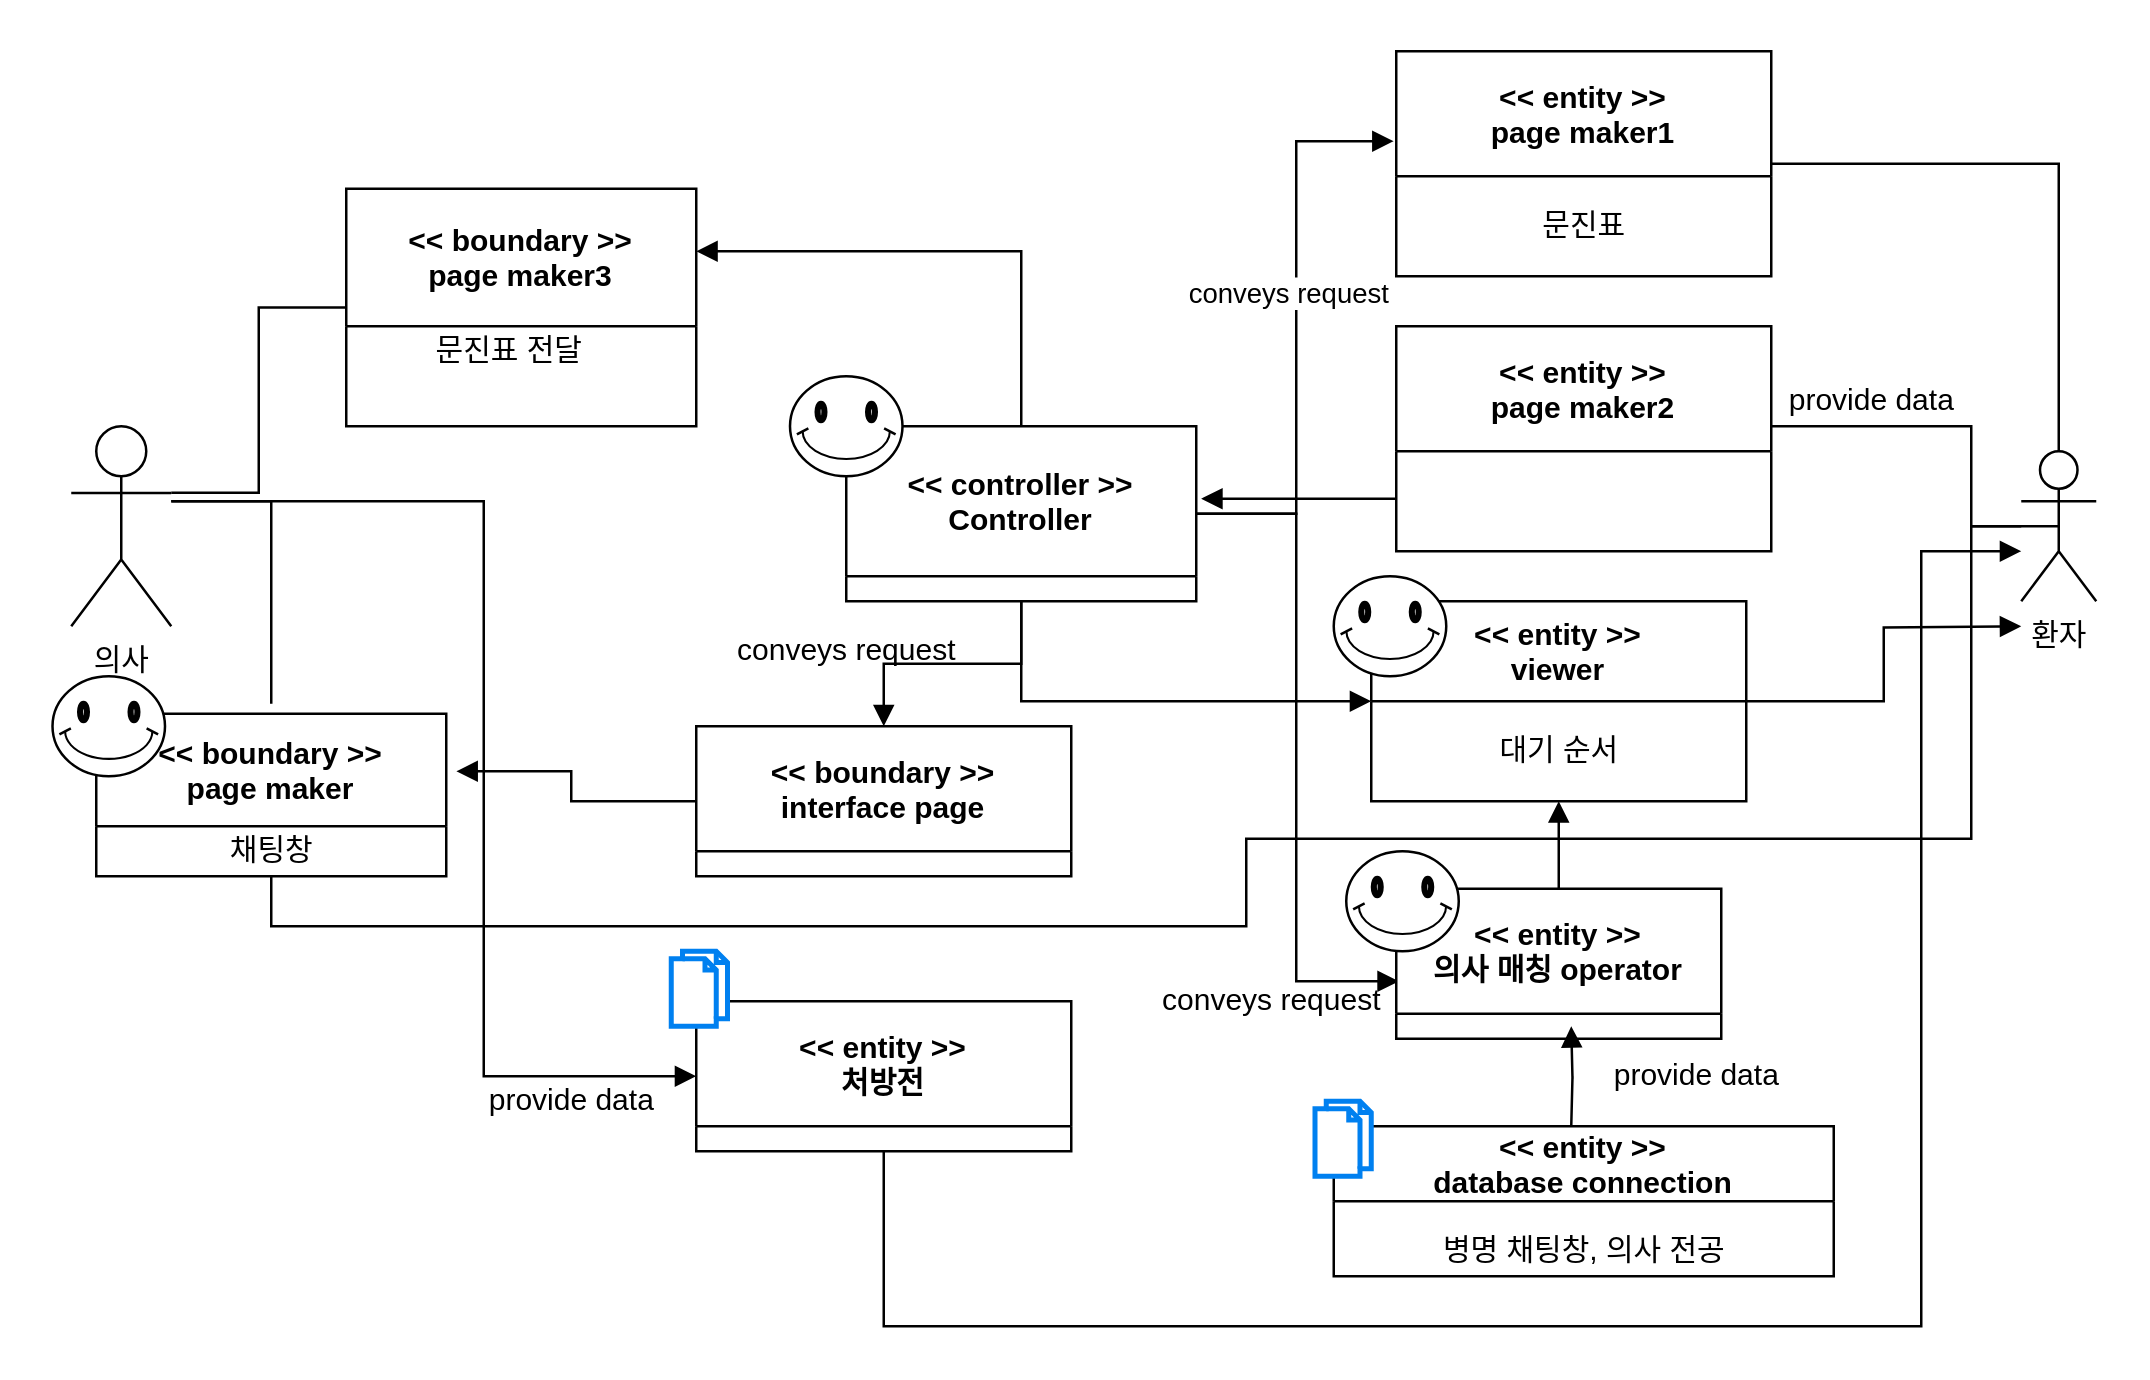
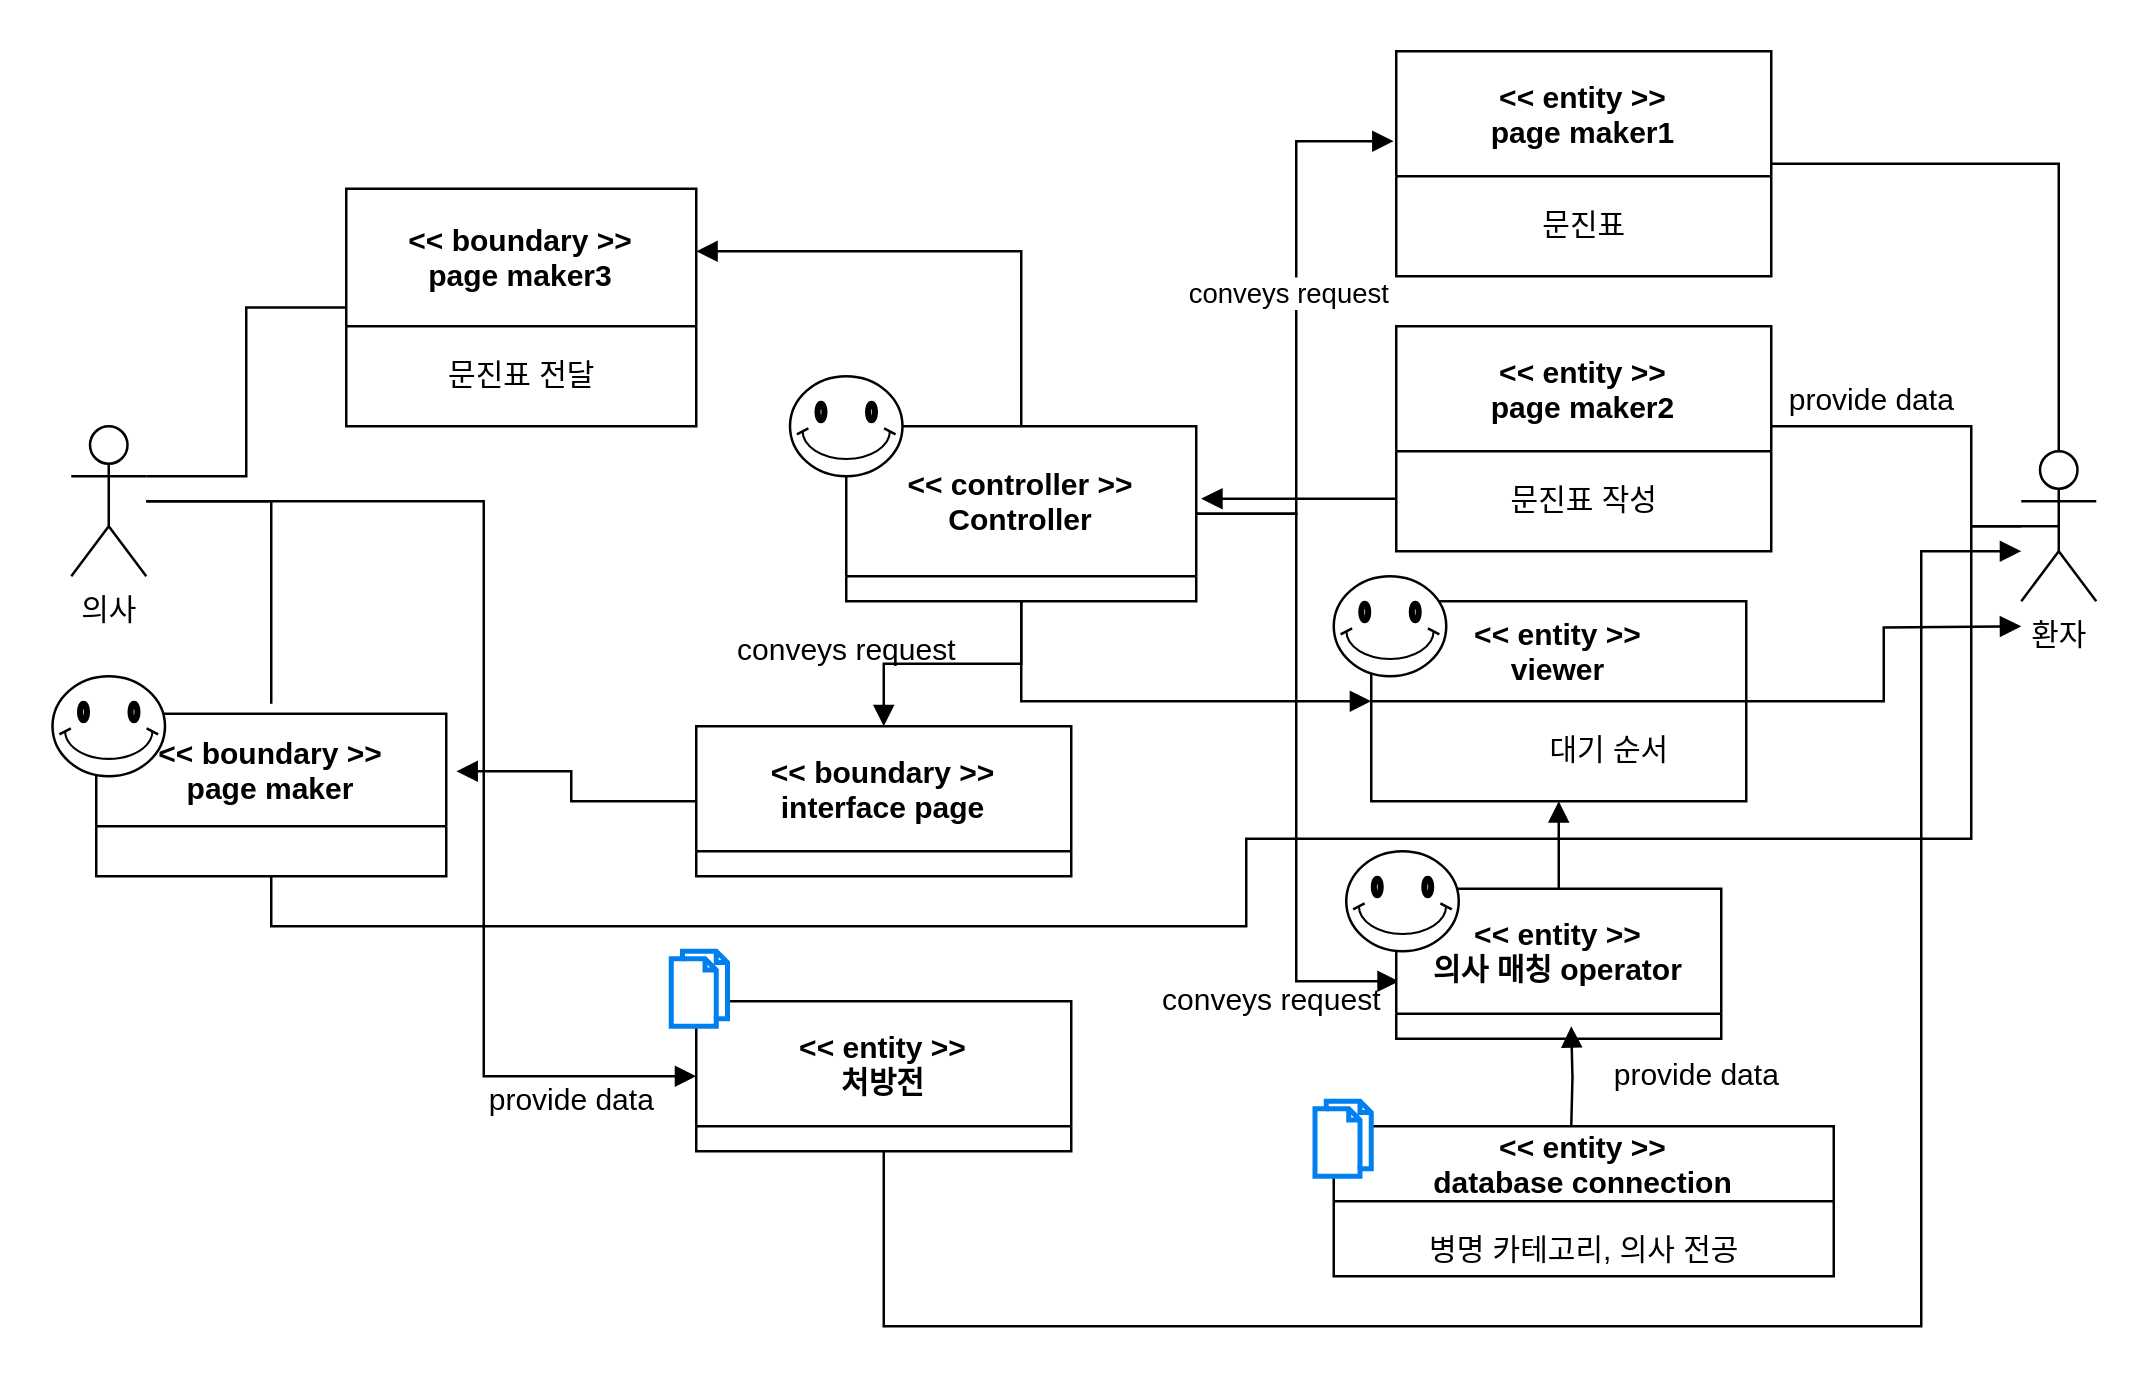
  <mxCell id="0" />
  <mxCell id="1" parent="0" />
  <mxCell id="2" style="edgeStyle=orthogonalEdgeStyle;rounded=0;orthogonalLoop=1;jettySize=auto;html=1;endArrow=none;endFill=0;" edge="1" parent="1" source="4"><mxGeometry relative="1" as="geometry"><mxPoint x="108" y="281" as="targetPoint" /><Array as="points"><mxPoint x="108" y="200" /><mxPoint x="108" y="281" /></Array></mxGeometry></mxCell>
  <mxCell id="3" style="edgeStyle=orthogonalEdgeStyle;rounded=0;orthogonalLoop=1;jettySize=auto;html=1;endArrow=block;endFill=1;entryX=0;entryY=0.5;entryDx=0;entryDy=0;" edge="1" parent="1" source="4" target="29"><mxGeometry relative="1" as="geometry"><mxPoint x="298" y="440" as="targetPoint" /><Array as="points"><mxPoint x="193" y="200" /><mxPoint x="193" y="430" /></Array></mxGeometry></mxCell>
- <mxCell id="4" value="의사" style="shape=umlActor;verticalLabelPosition=bottom;verticalAlign=top;html=1;outlineConnect=0;" vertex="1" parent="1"><mxGeometry x="28" y="170" width="40" height="80" as="geometry" /></mxCell>
+ <mxCell id="4" value="의사" style="shape=umlActor;verticalLabelPosition=bottom;verticalAlign=top;html=1;outlineConnect=0;" vertex="1" parent="1"><mxGeometry x="28" y="170" width="30" height="60" as="geometry" /></mxCell>
  <mxCell id="5" style="edgeStyle=orthogonalEdgeStyle;rounded=0;orthogonalLoop=1;jettySize=auto;html=1;exitX=0.5;exitY=0.5;exitDx=0;exitDy=0;exitPerimeter=0;endArrow=block;endFill=1;" edge="1" parent="1" source="7"><mxGeometry relative="1" as="geometry"><mxPoint x="698" y="170" as="targetPoint" /><Array as="points"><mxPoint x="788" y="210" /><mxPoint x="788" y="170" /></Array></mxGeometry></mxCell>
  <mxCell id="6" style="edgeStyle=orthogonalEdgeStyle;rounded=0;orthogonalLoop=1;jettySize=auto;html=1;endArrow=none;endFill=0;entryX=0.5;entryY=1;entryDx=0;entryDy=0;" edge="1" parent="1" source="7" target="38"><mxGeometry relative="1" as="geometry"><mxPoint x="478" y="340" as="targetPoint" /><Array as="points"><mxPoint x="788" y="210" /><mxPoint x="788" y="335" /><mxPoint x="498" y="335" /><mxPoint x="498" y="370" /><mxPoint x="108" y="370" /></Array></mxGeometry></mxCell>
  <mxCell id="7" value="환자" style="shape=umlActor;verticalLabelPosition=bottom;verticalAlign=top;html=1;outlineConnect=0;" vertex="1" parent="1"><mxGeometry x="808" y="180" width="30" height="60" as="geometry" /></mxCell>
  <mxCell id="8" style="edgeStyle=orthogonalEdgeStyle;rounded=0;orthogonalLoop=1;jettySize=auto;html=1;endArrow=block;endFill=1;" edge="1" parent="1" source="14" target="46"><mxGeometry relative="1" as="geometry"><Array as="points"><mxPoint x="408" y="100" /></Array></mxGeometry></mxCell>
  <mxCell id="9" style="edgeStyle=orthogonalEdgeStyle;rounded=0;orthogonalLoop=1;jettySize=auto;html=1;entryX=0;entryY=0.5;entryDx=0;entryDy=0;endArrow=block;endFill=1;startArrow=none;exitX=0.5;exitY=1;exitDx=0;exitDy=0;" edge="1" parent="1" source="14" target="23"><mxGeometry relative="1" as="geometry"><mxPoint x="508" y="260" as="sourcePoint" /></mxGeometry></mxCell>
  <mxCell id="10" style="edgeStyle=orthogonalEdgeStyle;rounded=0;orthogonalLoop=1;jettySize=auto;html=1;exitX=0.5;exitY=1;exitDx=0;exitDy=0;endArrow=block;endFill=1;" edge="1" parent="1" source="14" target="27"><mxGeometry relative="1" as="geometry" /></mxCell>
  <mxCell id="11" style="edgeStyle=orthogonalEdgeStyle;rounded=0;orthogonalLoop=1;jettySize=auto;html=1;entryX=-0.007;entryY=0.4;entryDx=0;entryDy=0;entryPerimeter=0;endArrow=block;endFill=1;" edge="1" parent="1" source="14" target="33"><mxGeometry relative="1" as="geometry" /></mxCell>
  <mxCell id="12" value="conveys request" style="edgeLabel;html=1;align=center;verticalAlign=middle;resizable=0;points=[];" vertex="1" connectable="0" parent="11"><mxGeometry x="0.132" y="4" relative="1" as="geometry"><mxPoint as="offset" /></mxGeometry></mxCell>
  <mxCell id="13" style="edgeStyle=orthogonalEdgeStyle;rounded=0;orthogonalLoop=1;jettySize=auto;html=1;entryX=0.008;entryY=0.617;entryDx=0;entryDy=0;endArrow=block;endFill=1;entryPerimeter=0;" edge="1" parent="1" source="14" target="17"><mxGeometry relative="1" as="geometry" /></mxCell>
  <mxCell id="14" value="&lt;&lt; controller &gt;&gt;&#10;Controller" style="swimlane;startSize=60;" vertex="1" parent="1"><mxGeometry x="338" y="170" width="140" height="70" as="geometry" /></mxCell>
  <mxCell id="15" value="" style="verticalLabelPosition=bottom;verticalAlign=top;html=1;shape=mxgraph.basic.smiley" vertex="1" parent="14"><mxGeometry x="-22.5" y="-20" width="45" height="40" as="geometry" /></mxCell>
  <mxCell id="16" style="edgeStyle=orthogonalEdgeStyle;rounded=0;orthogonalLoop=1;jettySize=auto;html=1;entryX=0.5;entryY=1;entryDx=0;entryDy=0;endArrow=block;endFill=1;" edge="1" parent="1" source="17" target="23"><mxGeometry relative="1" as="geometry" /></mxCell>
  <mxCell id="17" value="&lt;&lt; entity &gt;&gt;&#10;의사 매칭 operator" style="swimlane;startSize=50;" vertex="1" parent="1"><mxGeometry x="558" y="355" width="130" height="60" as="geometry" /></mxCell>
  <mxCell id="18" value="" style="verticalLabelPosition=bottom;verticalAlign=top;html=1;shape=mxgraph.basic.smiley" vertex="1" parent="17"><mxGeometry x="-20" y="-15" width="45" height="40" as="geometry" /></mxCell>
  <mxCell id="19" style="edgeStyle=orthogonalEdgeStyle;rounded=0;orthogonalLoop=1;jettySize=auto;html=1;endArrow=block;endFill=1;entryX=1.014;entryY=0.414;entryDx=0;entryDy=0;entryPerimeter=0;" edge="1" parent="1" source="20" target="14"><mxGeometry relative="1" as="geometry"><mxPoint x="588" y="20" as="targetPoint" /><Array as="points"><mxPoint x="518" y="199" /><mxPoint x="518" y="199" /></Array></mxGeometry></mxCell>
  <mxCell id="20" value="&lt;&lt; entity &gt;&gt;&#10;page maker2" style="swimlane;startSize=50;" vertex="1" parent="1"><mxGeometry x="558" y="130" width="150" height="90" as="geometry" /></mxCell>
+ <mxCell id="21" value="문진표 작성" style="text;html=1;align=center;verticalAlign=middle;resizable=0;points=[];autosize=1;strokeColor=none;" vertex="1" parent="20"><mxGeometry x="40" y="60" width="70" height="20" as="geometry" /></mxCell>
  <mxCell id="22" style="edgeStyle=orthogonalEdgeStyle;rounded=0;orthogonalLoop=1;jettySize=auto;html=1;endArrow=block;endFill=1;" edge="1" parent="1" source="23"><mxGeometry relative="1" as="geometry"><mxPoint x="808" y="250" as="targetPoint" /></mxGeometry></mxCell>
  <mxCell id="23" value="&lt;&lt; entity &gt;&gt;&#10;viewer" style="swimlane;startSize=40;" vertex="1" parent="1"><mxGeometry x="548" y="240" width="150" height="80" as="geometry" /></mxCell>
- <mxCell id="24" value="대기 순서" style="text;html=1;align=center;verticalAlign=middle;resizable=0;points=[];autosize=1;strokeColor=none;" vertex="1" parent="23"><mxGeometry x="45" y="50" width="60" height="20" as="geometry" /></mxCell>
+ <mxCell id="24" value="대기 순서" style="text;html=1;align=center;verticalAlign=middle;resizable=0;points=[];autosize=1;strokeColor=none;" vertex="1" parent="23"><mxGeometry x="65" y="50" width="60" height="20" as="geometry" /></mxCell>
  <mxCell id="25" value="" style="verticalLabelPosition=bottom;verticalAlign=top;html=1;shape=mxgraph.basic.smiley" vertex="1" parent="23"><mxGeometry x="-15" y="-10" width="45" height="40" as="geometry" /></mxCell>
  <mxCell id="26" style="edgeStyle=orthogonalEdgeStyle;rounded=0;orthogonalLoop=1;jettySize=auto;html=1;entryX=1.029;entryY=0.354;entryDx=0;entryDy=0;entryPerimeter=0;endArrow=block;endFill=1;" edge="1" parent="1" source="27" target="38"><mxGeometry relative="1" as="geometry" /></mxCell>
  <mxCell id="27" value="&lt;&lt; boundary &gt;&gt;&#10;interface page" style="swimlane;startSize=50;" vertex="1" parent="1"><mxGeometry x="278" y="290" width="150" height="60" as="geometry" /></mxCell>
  <mxCell id="28" style="edgeStyle=orthogonalEdgeStyle;rounded=0;orthogonalLoop=1;jettySize=auto;html=1;endArrow=block;endFill=1;" edge="1" parent="1" source="29" target="7"><mxGeometry relative="1" as="geometry"><mxPoint x="798" y="260" as="targetPoint" /><Array as="points"><mxPoint x="353" y="530" /><mxPoint x="768" y="530" /><mxPoint x="768" y="220" /></Array></mxGeometry></mxCell>
  <mxCell id="29" value="&lt;&lt; entity &gt;&gt;&#10;처방전" style="swimlane;startSize=50;" vertex="1" parent="1"><mxGeometry x="278" y="400" width="150" height="60" as="geometry" /></mxCell>
  <mxCell id="30" value="" style="html=1;verticalLabelPosition=bottom;align=center;labelBackgroundColor=#ffffff;verticalAlign=top;strokeWidth=2;strokeColor=#0080F0;shadow=0;dashed=0;shape=mxgraph.ios7.icons.documents;" vertex="1" parent="29"><mxGeometry x="-10" y="-20" width="22.5" height="30" as="geometry" /></mxCell>
  <mxCell id="31" value="provide data" style="text;html=1;align=center;verticalAlign=middle;resizable=0;points=[];autosize=1;strokeColor=none;" vertex="1" parent="1"><mxGeometry x="708" y="150" width="80" height="20" as="geometry" /></mxCell>
  <mxCell id="32" style="edgeStyle=orthogonalEdgeStyle;rounded=0;orthogonalLoop=1;jettySize=auto;html=1;endArrow=none;endFill=0;" edge="1" parent="1" source="33" target="7"><mxGeometry relative="1" as="geometry" /></mxCell>
  <mxCell id="33" value="&lt;&lt; entity &gt;&gt;&#10;page maker1" style="swimlane;startSize=50;" vertex="1" parent="1"><mxGeometry x="558" y="20" width="150" height="90" as="geometry" /></mxCell>
  <mxCell id="34" value="문진표" style="text;html=1;align=center;verticalAlign=middle;resizable=0;points=[];autosize=1;strokeColor=none;" vertex="1" parent="33"><mxGeometry x="50" y="60" width="50" height="20" as="geometry" /></mxCell>
  <mxCell id="35" style="edgeStyle=orthogonalEdgeStyle;rounded=0;orthogonalLoop=1;jettySize=auto;html=1;endArrow=block;endFill=1;" edge="1" parent="1"><mxGeometry relative="1" as="geometry"><mxPoint x="628" y="410" as="targetPoint" /><mxPoint x="628" y="450" as="sourcePoint" /></mxGeometry></mxCell>
  <mxCell id="36" value="&lt;&lt; entity &gt;&gt;&#10;database connection" style="swimlane;startSize=30;" vertex="1" parent="1"><mxGeometry x="533" y="450" width="200" height="60" as="geometry" /></mxCell>
- <mxCell id="37" value="병명 채팅창, 의사 전공" style="text;html=1;align=center;verticalAlign=middle;resizable=0;points=[];autosize=1;strokeColor=none;" vertex="1" parent="36"><mxGeometry x="35" y="40" width="130" height="20" as="geometry" /></mxCell>
+ <mxCell id="37" value="병명 카테고리, 의사 전공" style="text;html=1;align=center;verticalAlign=middle;resizable=0;points=[];autosize=1;strokeColor=none;" vertex="1" parent="36"><mxGeometry x="35" y="40" width="130" height="20" as="geometry" /></mxCell>
  <mxCell id="38" value="&lt;&lt; boundary &gt;&gt;&#10;page maker" style="swimlane;startSize=45;" vertex="1" parent="1"><mxGeometry x="38" y="285" width="140" height="65" as="geometry" /></mxCell>
- <mxCell id="39" value="채팅창" style="text;html=1;align=center;verticalAlign=middle;resizable=0;points=[];autosize=1;strokeColor=none;" vertex="1" parent="38"><mxGeometry x="45" y="45" width="50" height="20" as="geometry" /></mxCell>
  <mxCell id="40" value="" style="verticalLabelPosition=bottom;verticalAlign=top;html=1;shape=mxgraph.basic.smiley" vertex="1" parent="38"><mxGeometry x="-17.5" y="-15" width="45" height="40" as="geometry" /></mxCell>
  <mxCell id="41" value="conveys request" style="text;html=1;align=center;verticalAlign=middle;resizable=0;points=[];autosize=1;strokeColor=none;" vertex="1" parent="1"><mxGeometry x="288" y="250" width="100" height="20" as="geometry" /></mxCell>
  <mxCell id="42" value="provide data" style="text;html=1;align=center;verticalAlign=middle;resizable=0;points=[];autosize=1;strokeColor=none;" vertex="1" parent="1"><mxGeometry x="188" y="430" width="80" height="20" as="geometry" /></mxCell>
  <mxCell id="43" value="conveys request" style="text;html=1;align=center;verticalAlign=middle;resizable=0;points=[];autosize=1;strokeColor=none;" vertex="1" parent="1"><mxGeometry x="458" y="390" width="100" height="20" as="geometry" /></mxCell>
  <mxCell id="44" value="provide data" style="text;html=1;align=center;verticalAlign=middle;resizable=0;points=[];autosize=1;strokeColor=none;" vertex="1" parent="1"><mxGeometry x="638" y="420" width="80" height="20" as="geometry" /></mxCell>
  <mxCell id="45" style="edgeStyle=orthogonalEdgeStyle;rounded=0;orthogonalLoop=1;jettySize=auto;html=1;entryX=1;entryY=0.333;entryDx=0;entryDy=0;entryPerimeter=0;endArrow=none;endFill=0;" edge="1" parent="1" source="46" target="4"><mxGeometry relative="1" as="geometry" /></mxCell>
  <mxCell id="46" value="&lt;&lt; boundary &gt;&gt;&#10;page maker3" style="swimlane;startSize=55;" vertex="1" parent="1"><mxGeometry x="138" y="75" width="140" height="95" as="geometry" /></mxCell>
- <mxCell id="47" value="문진표 전달" style="text;html=1;align=center;verticalAlign=middle;resizable=0;points=[];autosize=1;strokeColor=none;" vertex="1" parent="46"><mxGeometry x="30" y="55" width="70" height="20" as="geometry" /></mxCell>
+ <mxCell id="47" value="문진표 전달" style="text;html=1;align=center;verticalAlign=middle;resizable=0;points=[];autosize=1;strokeColor=none;" vertex="1" parent="46"><mxGeometry x="35" y="65" width="70" height="20" as="geometry" /></mxCell>
  <mxCell id="48" value="" style="html=1;verticalLabelPosition=bottom;align=center;labelBackgroundColor=#ffffff;verticalAlign=top;strokeWidth=2;strokeColor=#0080F0;shadow=0;dashed=0;shape=mxgraph.ios7.icons.documents;" vertex="1" parent="1"><mxGeometry x="525.5" y="440" width="22.5" height="30" as="geometry" /></mxCell>
